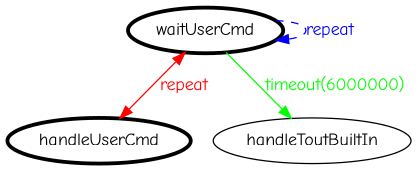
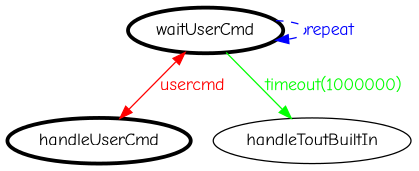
  digraph {
    fontname="Comic Neue"
    rankdir=TB
    node [color=black fontcolor=black fontname="Comic Neue" penwidth=3]
    edge [fontname="Comic Neue"]
    waitUserCmd
    handleUserCmd
    handleToutBuiltIn [color="" fontcolor="" penwidth=""]
    waitUserCmd -> waitUserCmd [color=blue fontcolor=blue label="repeat " style=dashed]
-   waitUserCmd -> handleUserCmd [color=red dir=both fontcolor=red label=repeat]
-   waitUserCmd -> handleToutBuiltIn [color=green fontcolor=green label="timeout(6000000)"]
+   waitUserCmd -> handleUserCmd [color=red dir=both fontcolor=red label=usercmd]
+   waitUserCmd -> handleToutBuiltIn [color=green fontcolor=green label="timeout(1000000)"]
  }
